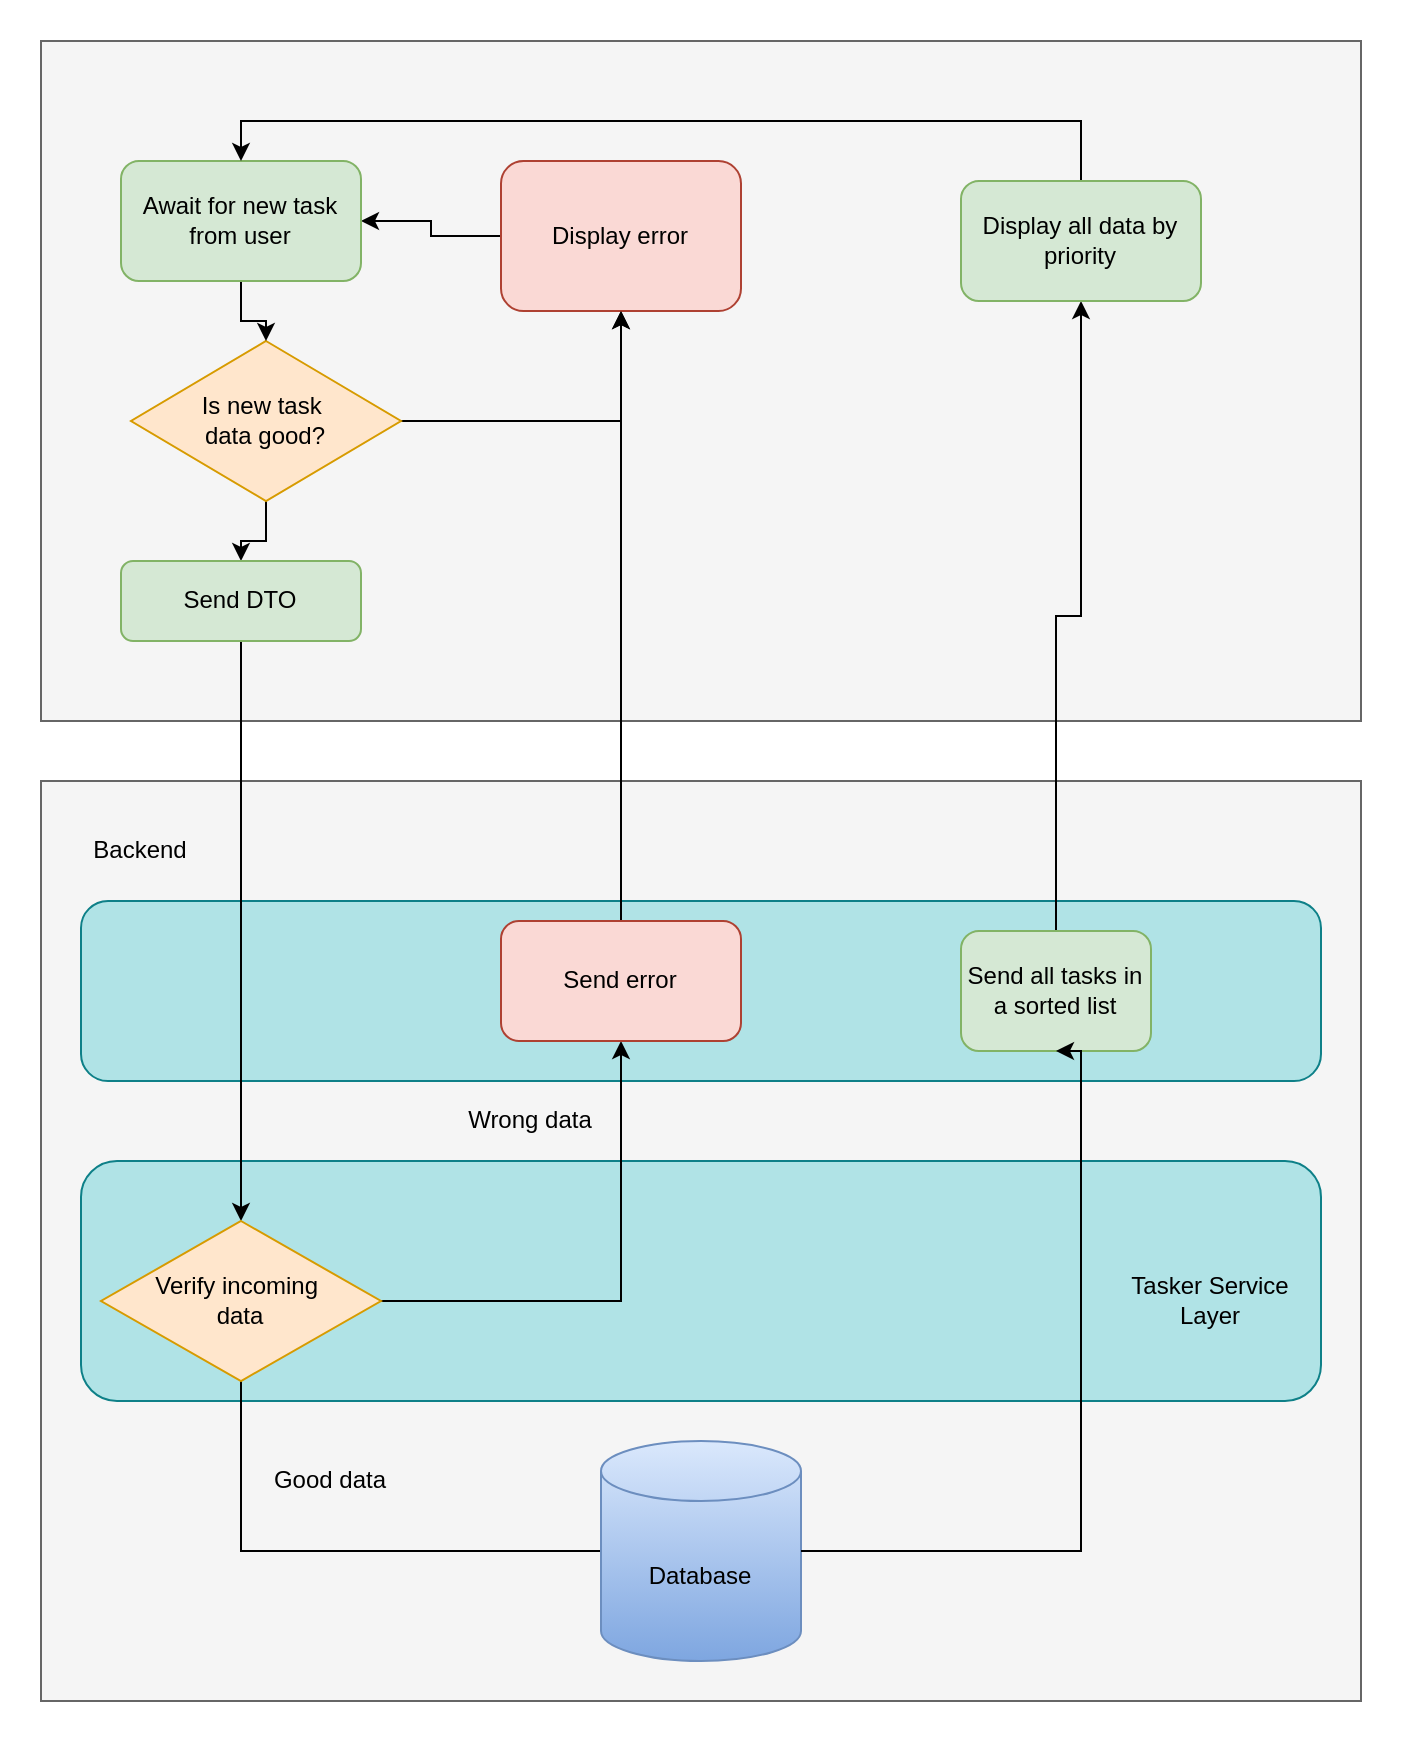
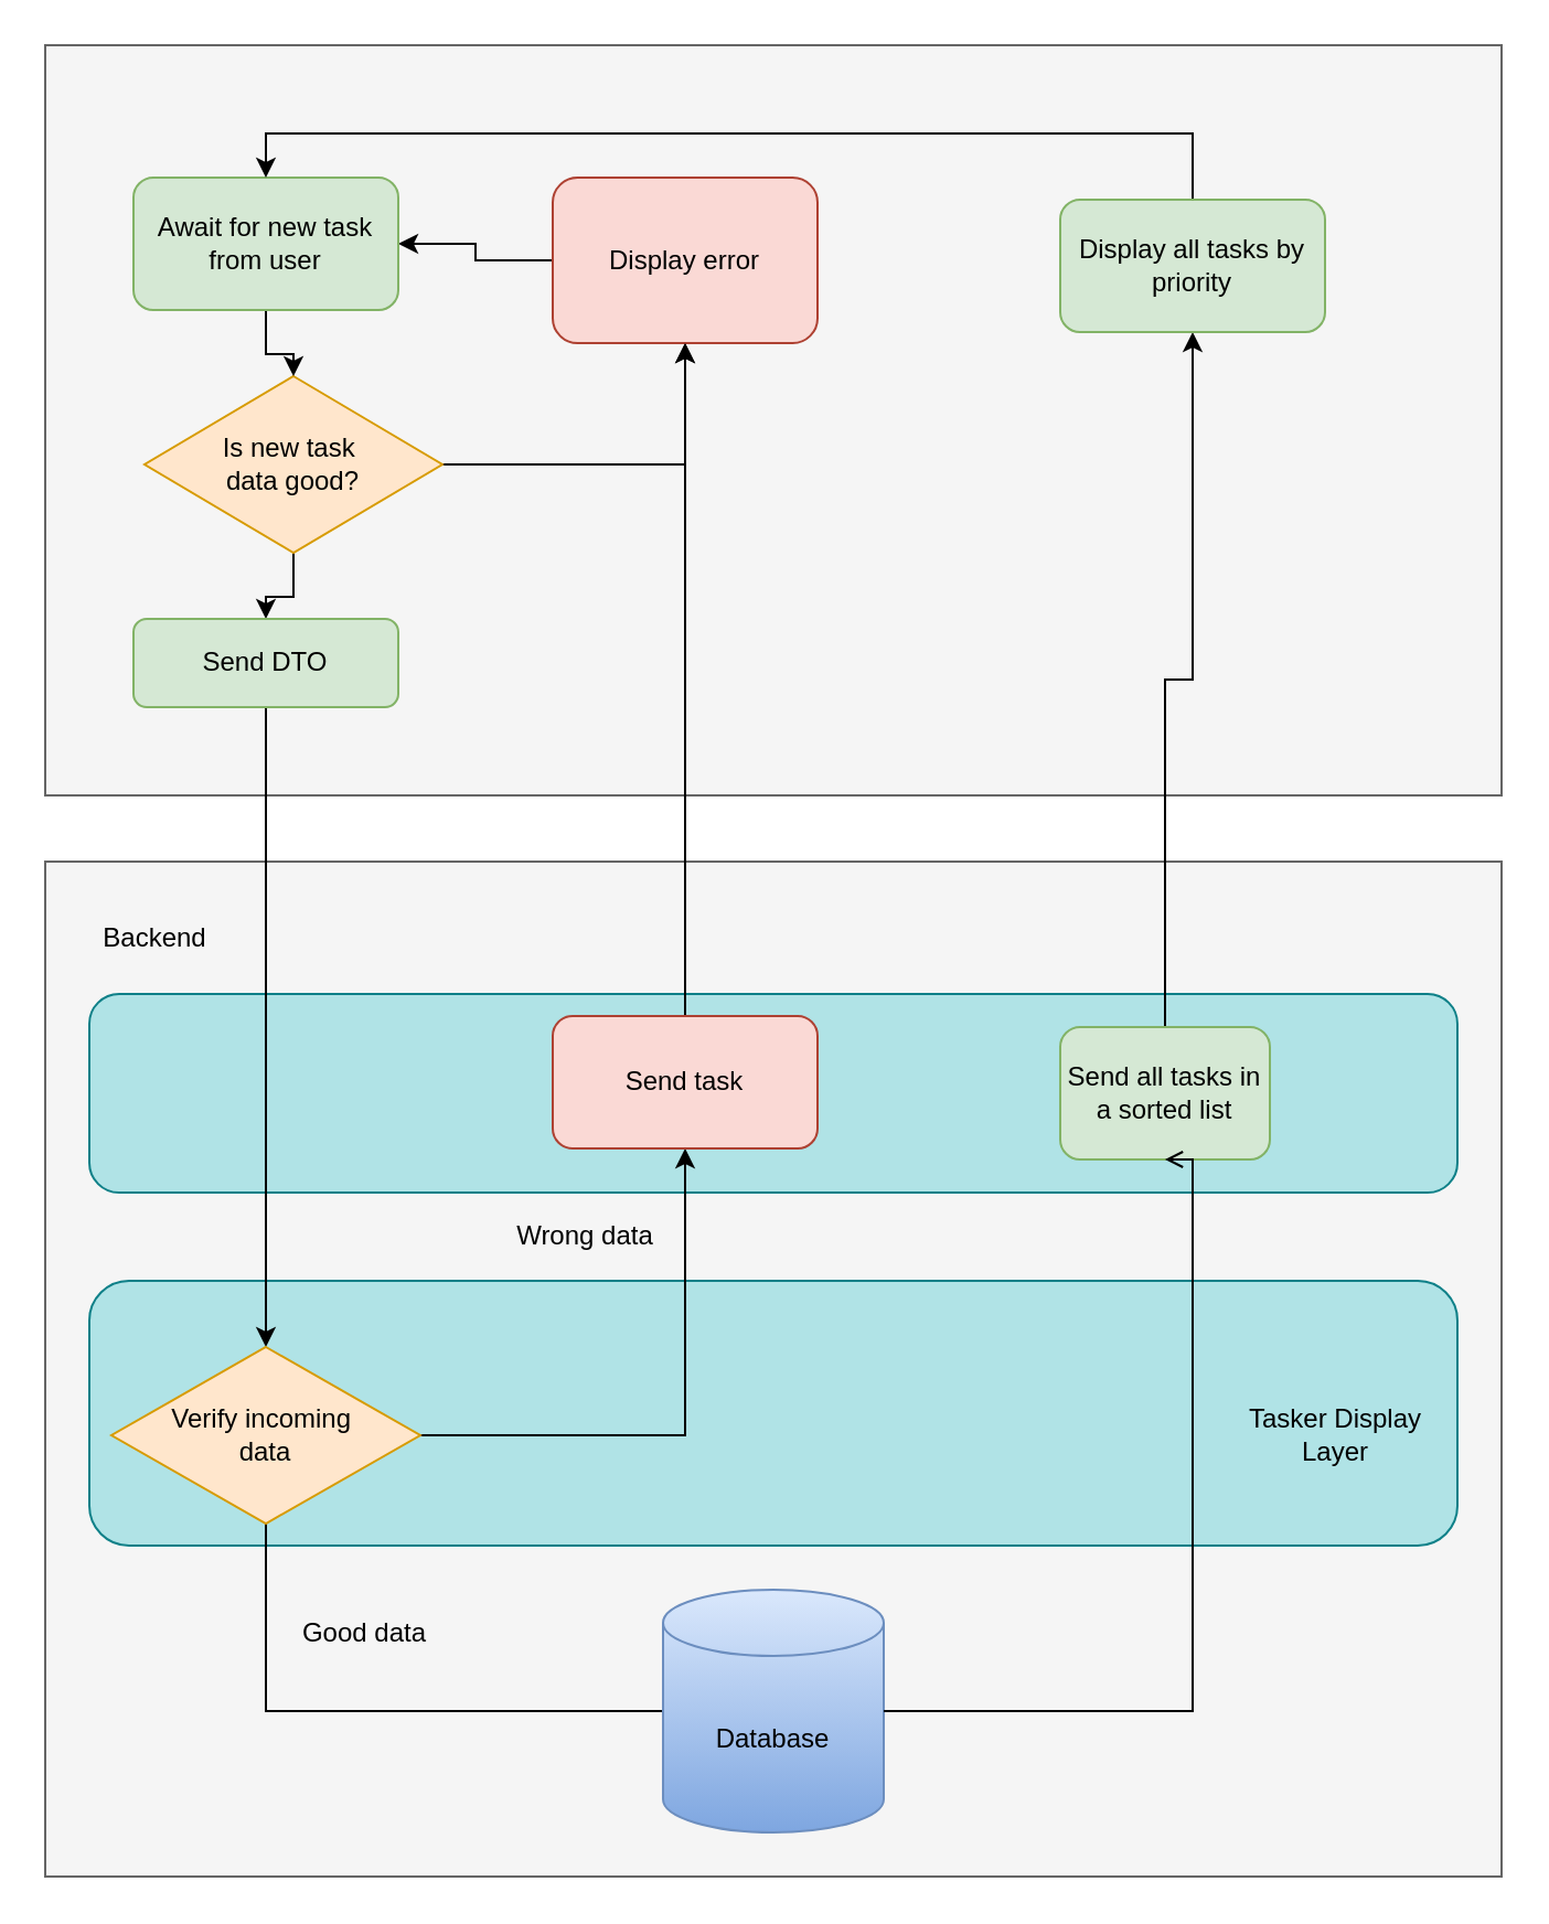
  <mxCell id="0" />
  <mxCell id="1" parent="0" />
  <mxCell id="2" value="" style="rounded=0;whiteSpace=wrap;html=1;fillColor=#f5f5f5;fontColor=#333333;strokeColor=#666666;" parent="1" vertex="1"><mxGeometry x="20" y="390" width="660" height="460" as="geometry" /></mxCell>
  <mxCell id="3" value="" style="rounded=1;whiteSpace=wrap;html=1;fillColor=#b0e3e6;strokeColor=#0e8088;" parent="1" vertex="1"><mxGeometry x="40" y="450" width="620" height="90" as="geometry" /></mxCell>
  <mxCell id="4" value="" style="rounded=0;whiteSpace=wrap;html=1;fillColor=#f5f5f5;fontColor=#333333;strokeColor=#666666;" parent="1" vertex="1"><mxGeometry x="20" y="20" width="660" height="340" as="geometry" /></mxCell>
  <mxCell id="5" value="" style="rounded=1;whiteSpace=wrap;html=1;fillColor=#b0e3e6;strokeColor=#0e8088;" parent="1" vertex="1"><mxGeometry x="40" y="580" width="620" height="120" as="geometry" /></mxCell>
  <mxCell id="6" value="Backend" style="text;html=1;align=center;verticalAlign=middle;whiteSpace=wrap;rounded=0;" parent="1" vertex="1"><mxGeometry x="40" y="410" width="60" height="30" as="geometry" /></mxCell>
  <mxCell id="7" style="edgeStyle=orthogonalEdgeStyle;rounded=0;orthogonalLoop=1;jettySize=auto;html=1;" parent="1" source="9" target="11" edge="1"><mxGeometry relative="1" as="geometry"><mxPoint x="270" y="140" as="targetPoint" /></mxGeometry></mxCell>
  <mxCell id="8" style="edgeStyle=orthogonalEdgeStyle;rounded=0;orthogonalLoop=1;jettySize=auto;html=1;" parent="1" source="9" target="15" edge="1"><mxGeometry relative="1" as="geometry"><mxPoint x="-30" y="320" as="targetPoint" /></mxGeometry></mxCell>
  <mxCell id="9" value="&lt;div&gt;Is new task&amp;nbsp;&lt;/div&gt;&lt;div&gt;data good?&lt;/div&gt;" style="rhombus;whiteSpace=wrap;html=1;fillColor=#ffe6cc;strokeColor=#d79b00;" parent="1" vertex="1"><mxGeometry x="65" y="170" width="135" height="80" as="geometry" /></mxCell>
  <mxCell id="10" style="edgeStyle=orthogonalEdgeStyle;rounded=0;orthogonalLoop=1;jettySize=auto;html=1;" parent="1" source="11" target="13" edge="1"><mxGeometry relative="1" as="geometry" /></mxCell>
  <mxCell id="11" value="Display error" style="rounded=1;whiteSpace=wrap;html=1;fillColor=#fad9d5;strokeColor=#ae4132;" parent="1" vertex="1"><mxGeometry x="250" y="80" width="120" height="75" as="geometry" /></mxCell>
  <mxCell id="12" style="edgeStyle=orthogonalEdgeStyle;rounded=0;orthogonalLoop=1;jettySize=auto;html=1;" parent="1" source="13" target="9" edge="1"><mxGeometry relative="1" as="geometry" /></mxCell>
  <mxCell id="13" value="Await for new task from user" style="rounded=1;whiteSpace=wrap;html=1;fillColor=#d5e8d4;strokeColor=#82b366;" parent="1" vertex="1"><mxGeometry x="60" y="80" width="120" height="60" as="geometry" /></mxCell>
  <mxCell id="14" style="edgeStyle=orthogonalEdgeStyle;rounded=0;orthogonalLoop=1;jettySize=auto;html=1;" parent="1" source="15" target="18" edge="1"><mxGeometry relative="1" as="geometry" /></mxCell>
  <mxCell id="15" value="Send DTO" style="rounded=1;whiteSpace=wrap;html=1;fillColor=#d5e8d4;strokeColor=#82b366;" parent="1" vertex="1"><mxGeometry x="60" y="280" width="120" height="40" as="geometry" /></mxCell>
  <mxCell id="16" style="edgeStyle=orthogonalEdgeStyle;rounded=0;orthogonalLoop=1;jettySize=auto;html=1;entryX=0.5;entryY=1;entryDx=0;entryDy=0;" parent="1" source="18" target="20" edge="1"><mxGeometry relative="1" as="geometry"><mxPoint x="310" y="730" as="targetPoint" /></mxGeometry></mxCell>
  <mxCell id="17" style="edgeStyle=orthogonalEdgeStyle;rounded=0;orthogonalLoop=1;jettySize=auto;html=1;entryX=0;entryY=0.5;entryDx=0;entryDy=0;entryPerimeter=0;endArrow=none;" parent="1" source="18" target="28" edge="1"><mxGeometry relative="1" as="geometry"><mxPoint x="640" y="950" as="targetPoint" /><Array as="points"><mxPoint x="120" y="775" /></Array></mxGeometry></mxCell>
  <mxCell id="18" value="&lt;div&gt;Verify incoming&amp;nbsp;&lt;/div&gt;&lt;div&gt;data&lt;/div&gt;" style="rhombus;whiteSpace=wrap;html=1;fillColor=#ffe6cc;strokeColor=#d79b00;" parent="1" vertex="1"><mxGeometry x="50" y="610" width="140" height="80" as="geometry" /></mxCell>
  <mxCell id="19" style="edgeStyle=orthogonalEdgeStyle;rounded=0;orthogonalLoop=1;jettySize=auto;html=1;entryX=0.5;entryY=1;entryDx=0;entryDy=0;" parent="1" source="20" target="11" edge="1"><mxGeometry relative="1" as="geometry" /></mxCell>
- <mxCell id="20" value="Send error" style="rounded=1;whiteSpace=wrap;html=1;fillColor=#fad9d5;strokeColor=#ae4132;" parent="1" vertex="1"><mxGeometry x="250" y="460" width="120" height="60" as="geometry" /></mxCell>
+ <mxCell id="20" value="Send task" style="rounded=1;whiteSpace=wrap;html=1;fillColor=#fad9d5;strokeColor=#ae4132;" parent="1" vertex="1"><mxGeometry x="250" y="460" width="120" height="60" as="geometry" /></mxCell>
  <mxCell id="21" style="edgeStyle=orthogonalEdgeStyle;rounded=0;orthogonalLoop=1;jettySize=auto;html=1;" parent="1" source="22" target="24" edge="1"><mxGeometry relative="1" as="geometry"><mxPoint x="790" y="210" as="targetPoint" /></mxGeometry></mxCell>
  <mxCell id="22" value="Send all tasks in a sorted list" style="rounded=1;whiteSpace=wrap;html=1;fillColor=#d5e8d4;strokeColor=#82b366;" parent="1" vertex="1"><mxGeometry x="480" y="465" width="95" height="60" as="geometry" /></mxCell>
  <mxCell id="23" style="edgeStyle=orthogonalEdgeStyle;rounded=0;orthogonalLoop=1;jettySize=auto;html=1;entryX=0.5;entryY=0;entryDx=0;entryDy=0;" parent="1" source="24" target="13" edge="1"><mxGeometry relative="1" as="geometry"><Array as="points"><mxPoint x="540" y="60" /><mxPoint x="120" y="60" /></Array></mxGeometry></mxCell>
- <mxCell id="24" value="Display all data by priority" style="rounded=1;whiteSpace=wrap;html=1;fillColor=#d5e8d4;strokeColor=#82b366;" parent="1" vertex="1"><mxGeometry x="480" y="90" width="120" height="60" as="geometry" /></mxCell>
+ <mxCell id="24" value="Display all tasks by priority" style="rounded=1;whiteSpace=wrap;html=1;fillColor=#d5e8d4;strokeColor=#82b366;" parent="1" vertex="1"><mxGeometry x="480" y="90" width="120" height="60" as="geometry" /></mxCell>
  <mxCell id="25" value="Wrong data" style="text;html=1;align=center;verticalAlign=middle;whiteSpace=wrap;rounded=0;" parent="1" vertex="1"><mxGeometry x="220" y="540" width="90" height="40" as="geometry" /></mxCell>
  <mxCell id="26" value="Good data" style="text;html=1;align=center;verticalAlign=middle;whiteSpace=wrap;rounded=0;" parent="1" vertex="1"><mxGeometry x="130" y="720" width="70" height="40" as="geometry" /></mxCell>
- <mxCell id="27" value="&lt;div&gt;Tasker Service Layer&lt;br&gt;&lt;/div&gt;" style="text;html=1;align=center;verticalAlign=middle;whiteSpace=wrap;rounded=0;" parent="1" vertex="1"><mxGeometry x="560" y="635" width="90" height="30" as="geometry" /></mxCell>
+ <mxCell id="27" value="&lt;div&gt;Tasker Display Layer&lt;br&gt;&lt;/div&gt;" style="text;html=1;align=center;verticalAlign=middle;whiteSpace=wrap;rounded=0;" parent="1" vertex="1"><mxGeometry x="560" y="635" width="90" height="30" as="geometry" /></mxCell>
  <mxCell id="28" value="Database" style="shape=cylinder3;whiteSpace=wrap;html=1;boundedLbl=1;backgroundOutline=1;size=15;fillColor=#dae8fc;strokeColor=#6c8ebf;gradientColor=#7ea6e0;" parent="1" vertex="1"><mxGeometry x="300" y="720" width="100" height="110" as="geometry" /></mxCell>
- <mxCell id="29" style="edgeStyle=orthogonalEdgeStyle;rounded=0;orthogonalLoop=1;jettySize=auto;html=1;entryX=0.5;entryY=1;entryDx=0;entryDy=0;exitX=1;exitY=0.5;exitDx=0;exitDy=0;exitPerimeter=0;" parent="1" source="28" target="22" edge="1"><mxGeometry relative="1" as="geometry"><mxPoint x="130" y="700" as="sourcePoint" /><mxPoint x="330" y="790" as="targetPoint" /><Array as="points"><mxPoint x="540" y="775" /></Array></mxGeometry></mxCell>
+ <mxCell id="29" style="edgeStyle=orthogonalEdgeStyle;rounded=0;orthogonalLoop=1;jettySize=auto;html=1;entryX=0.5;entryY=1;entryDx=0;entryDy=0;exitX=1;exitY=0.5;exitDx=0;exitDy=0;exitPerimeter=0;endArrow=open;" parent="1" source="28" target="22" edge="1"><mxGeometry relative="1" as="geometry"><mxPoint x="130" y="700" as="sourcePoint" /><mxPoint x="330" y="790" as="targetPoint" /><Array as="points"><mxPoint x="540" y="775" /></Array></mxGeometry></mxCell>
  <mxCell id="30" style="edgeStyle=orthogonalEdgeStyle;rounded=0;orthogonalLoop=1;jettySize=auto;html=1;exitX=0.5;exitY=1;exitDx=0;exitDy=0;" parent="1" source="25" target="25" edge="1"><mxGeometry relative="1" as="geometry" /></mxCell>
